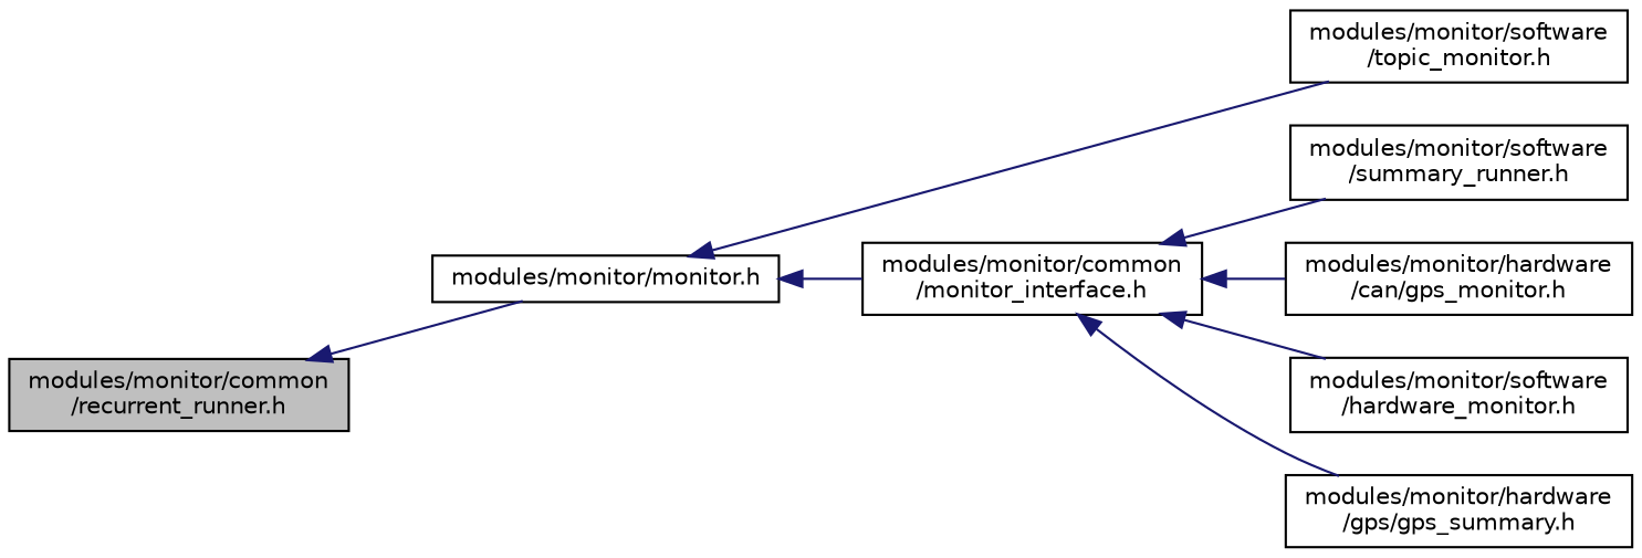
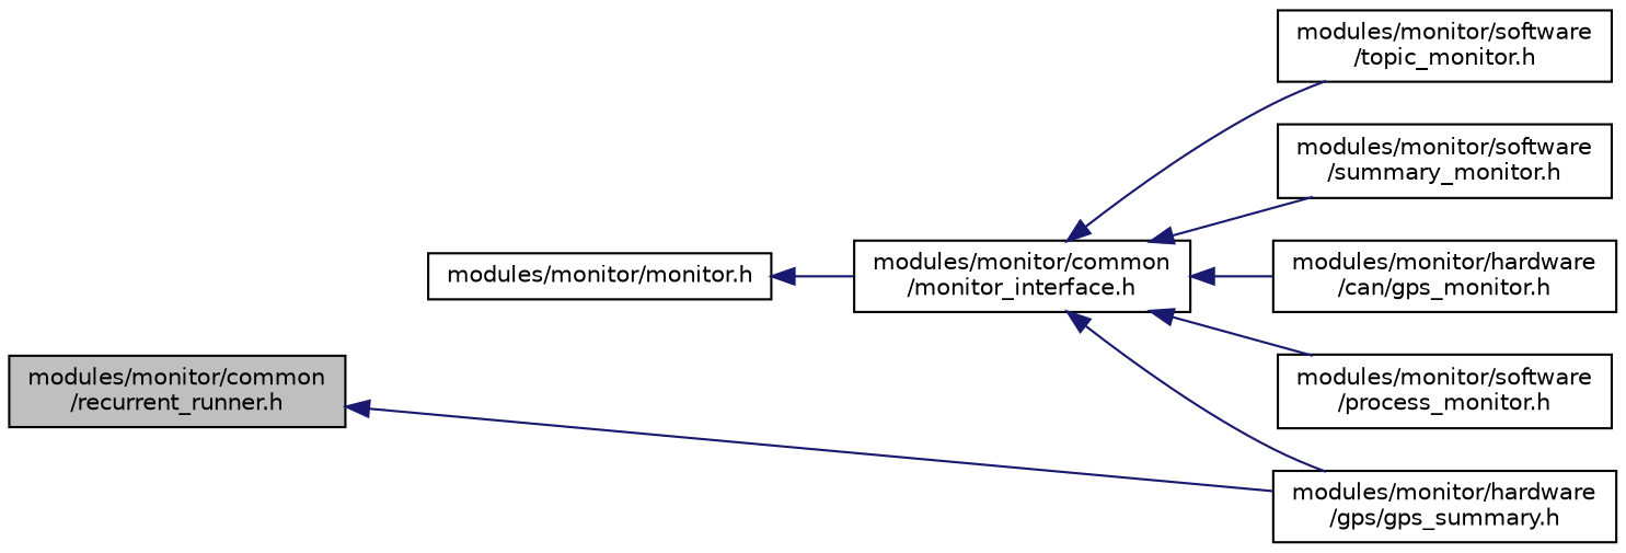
  digraph {
    rankdir=LR
    node [color=black fillcolor=white fontname=Helvetica fontsize=10 shape=record style=filled]
    edge [color=midnightblue dir=back fontname=Helvetica fontsize=10 labelfontname=Helvetica labelfontsize=10 style=solid]
    n1 [fillcolor=grey75 fontcolor=black height=0.2 label="modules/monitor/common\l/recurrent_runner.h" width=0.4]
    n2 [height=0.2 label="modules/monitor/monitor.h" width=0.4]
    n3 [height=0.2 label="modules/monitor/common\l/monitor_interface.h" width=0.4]
    n4 [height=0.2 label="modules/monitor/hardware\l/can/gps_monitor.h" width=0.4]
    n5 [height=0.2 label="modules/monitor/hardware\l/gps/gps_summary.h" width=0.4]
-   n6 [height=0.2 label="modules/monitor/software\l/hardware_monitor.h" width=0.4]
-   n7 [height=0.2 label="modules/monitor/software\l/summary_runner.h" width=0.4]
+   n6 [height=0.2 label="modules/monitor/software\l/process_monitor.h" width=0.4]
+   n7 [height=0.2 label="modules/monitor/software\l/summary_monitor.h" width=0.4]
    n8 [height=0.2 label="modules/monitor/software\l/topic_monitor.h" width=0.4]
-   n1 -> n2
+   n1 -> n5
    n2 -> n3
    n3 -> n4
    n3 -> n5
    n3 -> n6
    n3 -> n7
-   n2 -> n8
+   n3 -> n8
  }
